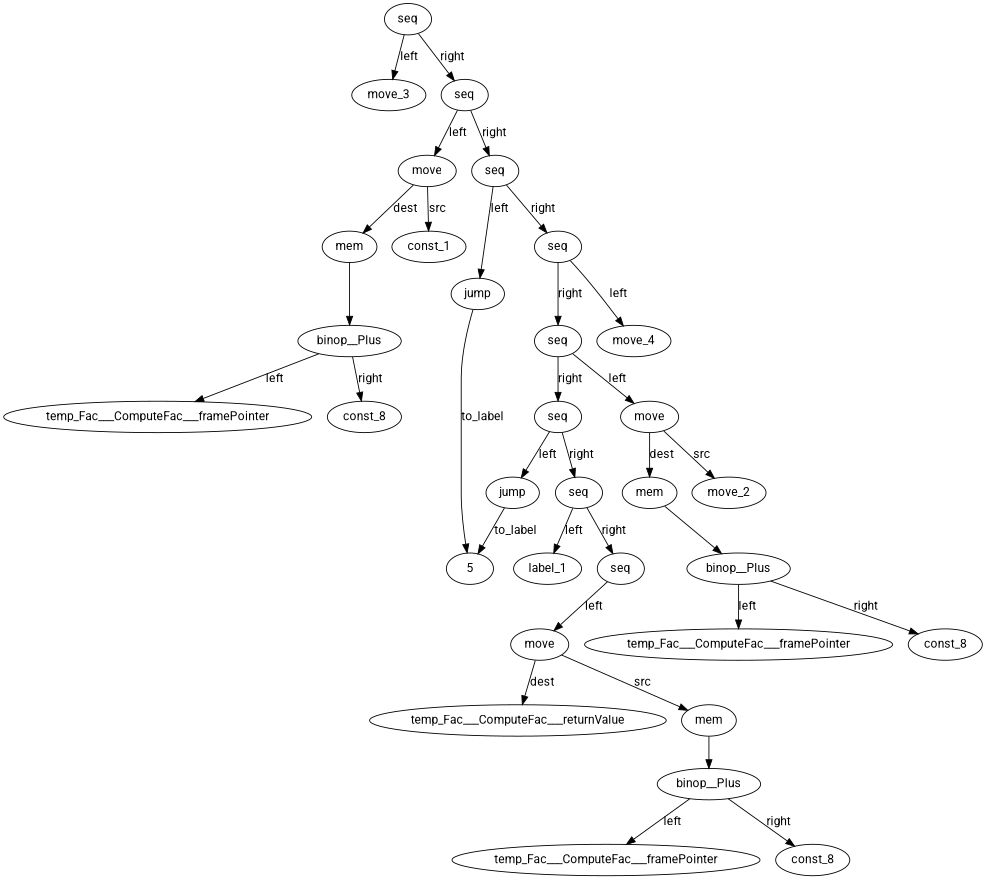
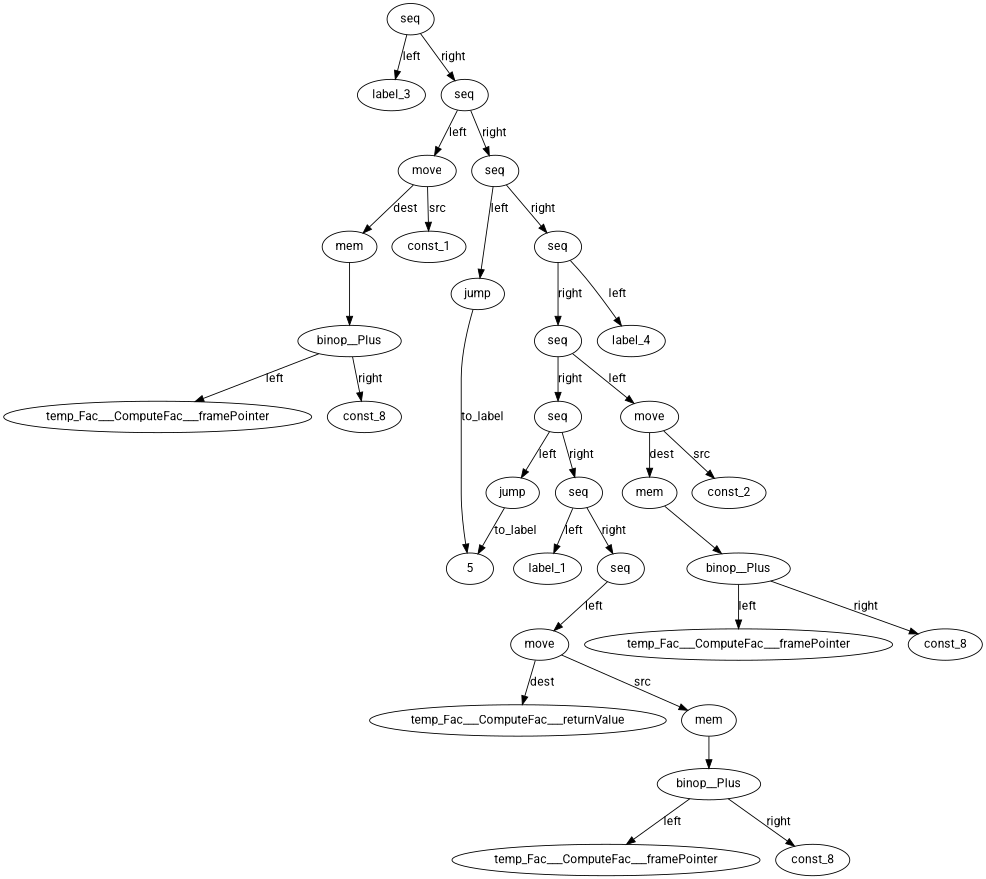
  digraph {
    fontname=Roboto
    node [fontname=Roboto]
    edge [fontname=Roboto]
-   n1 [label=move_3]
+   n1 [label=label_3]
    n2 [label=temp_Fac___ComputeFac___framePointer]
    n3 [label=const_8]
    n4 [label=binop__Plus]
    n5 [label=mem]
    n6 [label=const_1]
    n7 [label=move]
    n8 [label=jump]
    5
-   n10 [label=move_4]
+   n10 [label=label_4]
    n11 [label=temp_Fac___ComputeFac___framePointer]
    n12 [label=const_8]
    n13 [label=binop__Plus]
    n14 [label=mem]
-   n15 [label=move_2]
+   n15 [label=const_2]
    n16 [label=move]
    n17 [label=jump]
    n18 [label=label_1]
    n19 [label=temp_Fac___ComputeFac___returnValue]
    n20 [label=temp_Fac___ComputeFac___framePointer]
    n21 [label=const_8]
    n22 [label=binop__Plus]
    n23 [label=mem]
    n24 [label=move]
    n25 [label=seq]
    n26 [label=seq]
    n27 [label=seq]
    n28 [label=seq]
    n29 [label=seq]
    n30 [label=seq]
    n31 [label=seq]
    n32 [label=seq]
    n4 -> n2 [label=left]
    n4 -> n3 [label=right]
    n5 -> n4
    n7 -> n5 [label=dest]
    n7 -> n6 [label=src]
    n8 -> 5 [label=to_label]
    n13 -> n11 [label=left]
    n13 -> n12 [label=right]
    n14 -> n13
    n16 -> n14 [label=dest]
    n16 -> n15 [label=src]
    n17 -> 5 [label=to_label]
    n22 -> n20 [label=left]
    n22 -> n21 [label=right]
    n23 -> n22
    n24 -> n19 [label=dest]
    n24 -> n23 [label=src]
    n25 -> n24 [label=left]
    n26 -> n18 [label=left]
    n26 -> n25 [label=right]
    n27 -> n17 [label=left]
    n27 -> n26 [label=right]
    n28 -> n16 [label=left]
    n28 -> n27 [label=right]
    n29 -> n10 [label=left]
    n29 -> n28 [label=right]
    n30 -> n8 [label=left]
    n30 -> n29 [label=right]
    n31 -> n7 [label=left]
    n31 -> n30 [label=right]
    n32 -> n1 [label=left]
    n32 -> n31 [label=right]
  }
